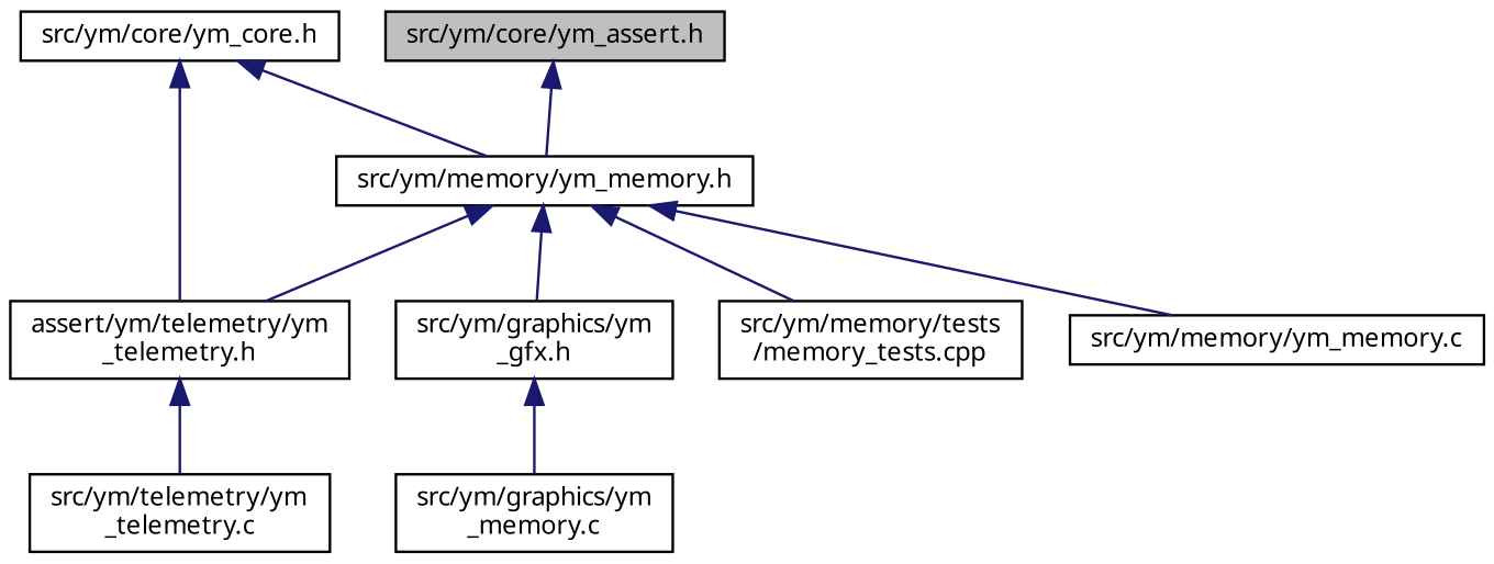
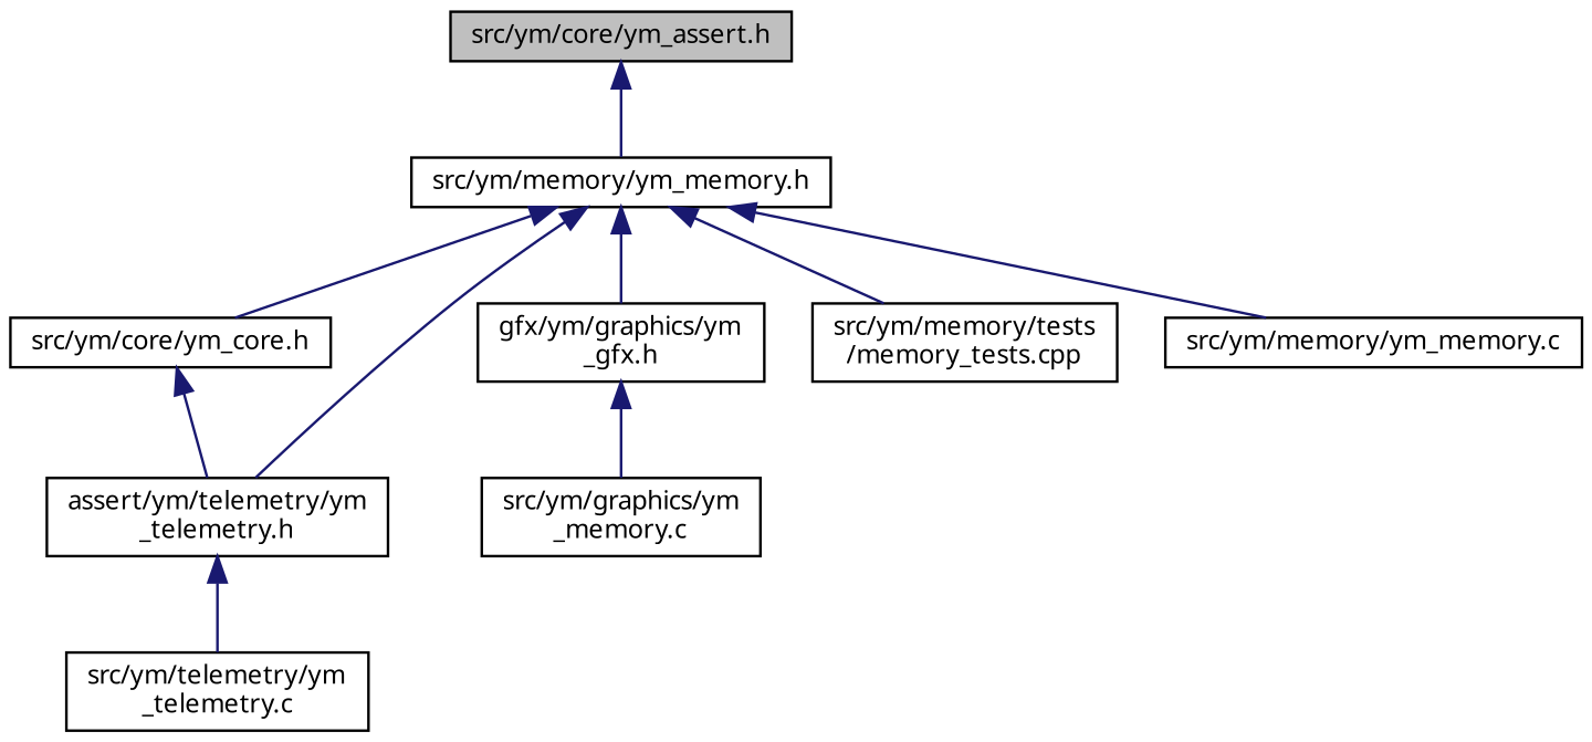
  digraph {
    fontname="Noto Sans"
    node [color=black fillcolor=white fontname="Noto Sans" fontsize=10 shape=record style=filled]
    edge [color=midnightblue dir=back fontname="Noto Sans" fontsize=10 labelfontname=Helvetica labelfontsize=10 style=solid]
    n1 [fillcolor=grey75 fontcolor=black height=0.2 label="src/ym/core/ym_assert.h" width=0.4]
    n2 [height=0.2 label="src/ym/memory/ym_memory.h" width=0.4]
    n3 [height=0.2 label="src/ym/core/ym_core.h" width=0.4]
    n4 [height=0.2 label="assert/ym/telemetry/ym\l_telemetry.h" width=0.4]
-   n5 [height=0.2 label="src/ym/graphics/ym\l_gfx.h" width=0.4]
+   n5 [height=0.2 label="gfx/ym/graphics/ym\l_gfx.h" width=0.4]
    n6 [height=0.2 label="src/ym/graphics/ym\l_memory.c" width=0.4]
    n7 [height=0.2 label="src/ym/memory/tests\l/memory_tests.cpp" width=0.4]
    n8 [height=0.2 label="src/ym/memory/ym_memory.c" width=0.4]
    n9 [height=0.2 label="src/ym/telemetry/ym\l_telemetry.c" width=0.4]
    n1 -> n2
    n2 -> n4
    n2 -> n5
    n2 -> n7
    n2 -> n8
-   n3 -> n2
+   n2 -> n3
    n3 -> n4
    n4 -> n9
    n5 -> n6
  }
